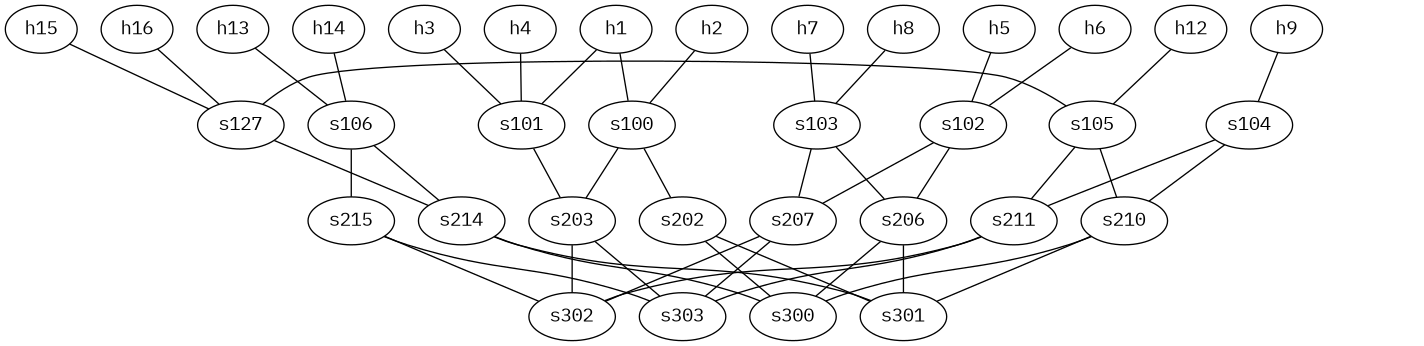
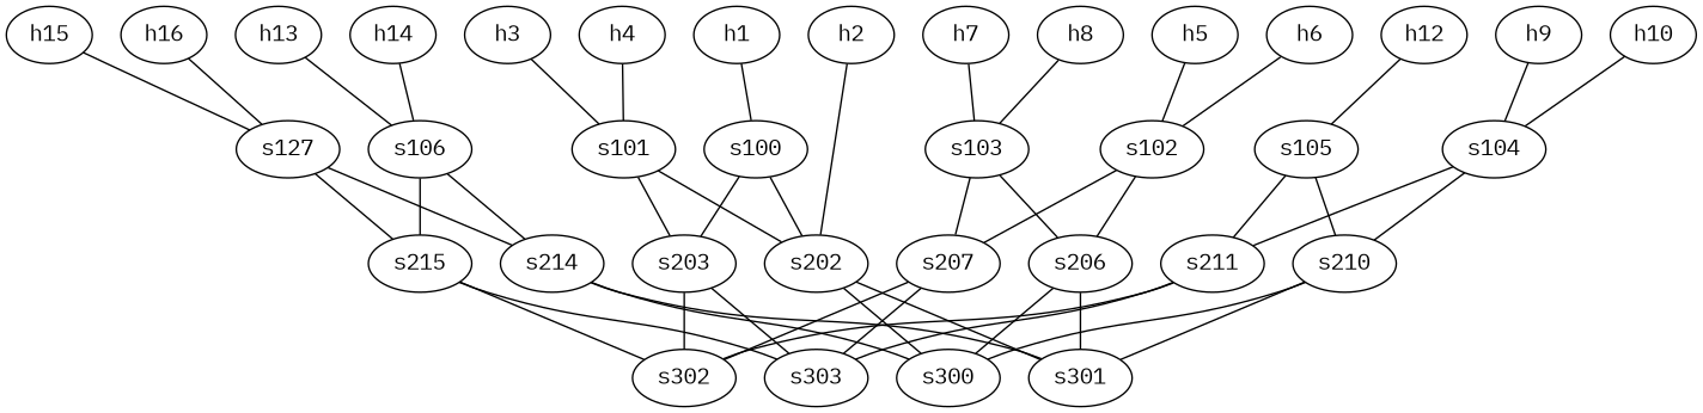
  strict graph {
    fontname="IBM Plex Mono"
    node [fontname="IBM Plex Mono" type=switch]
    edge [fontname="IBM Plex Mono"]
    h8 [type=""]
    h9 [type=""]
    h2 [type=""]
    h3 [type=""]
    h1 [type=""]
    h6 [type=""]
    h7 [type=""]
    h4 [type=""]
    h5 [type=""]
    h14 [type=""]
+   h10 [type=""]
    h12 [type=""]
    h13 [type=""]
    h15 [type=""]
    h16 [type=""]
    s302 [level=core]
    s303 [level=core]
    s300 [level=core]
    s301 [level=core]
    s207 [level=aggregation]
    s206 [level=aggregation]
    s203 [level=aggregation]
    s202 [level=aggregation]
    s214 [level=aggregation]
    s215 [level=aggregation]
    s210 [level=aggregation]
    s211 [level=aggregation]
    s102 [level="edge"]
    n29 [label=s127 level="edge"]
    s100 [level="edge"]
    s103 [level="edge"]
    s104 [level="edge"]
    s105 [level="edge"]
    s106 [level="edge"]
    s101 [level="edge"]
    subgraph sub_1 {
      rank=same
      h8
      h9
      h2
      h3
      h1
      h6
      h7
      h4
      h5
      h14
+     h10
      h12
      h13
      h15
      h16
    }
    subgraph sub_2 {
      rank=same
      s302
      s303
      s300
      s301
    }
    subgraph sub_3 {
      rank=same
      s207
      s206
      s203
      s202
      s214
      s215
      s210
      s211
    }
    subgraph sub_4 {
      rank=same
      s102
      n29
      s100
      s103
      s104
      s105
      s106
      s101
    }
    h8 -- s103
    h9 -- s104
-   h2 -- s100
+   h2 -- s202
    h3 -- s101
    h1 -- s100
    h6 -- s102
    h7 -- s103
    h4 -- s101
    h5 -- s102
    h14 -- s106
+   h10 -- s104
    h12 -- s105
    h13 -- s106
    s302 -- s215
    s302 -- s211
    s303 -- s215
    s303 -- s211
    s300 -- s214
    s300 -- s210
    s301 -- s214
    s301 -- s210
    s207 -- s302
    s207 -- s303
    s207 -- s103
    s206 -- s300
    s206 -- s301
    s206 -- s103
    s203 -- s302
    s203 -- s303
    s203 -- s100
    s203 -- s101
    s202 -- s300
    s202 -- s301
    s202 -- s100
-   h1 -- s101
+   s202 -- s101
    s214 -- s106
    s215 -- s106
    s210 -- s104
    s210 -- s105
    s211 -- s104
    s211 -- s105
    s102 -- s207
    s102 -- s206
    n29 -- h15
    n29 -- h16
    n29 -- s214
-   n29 -- s105
+   n29 -- s215
  }
